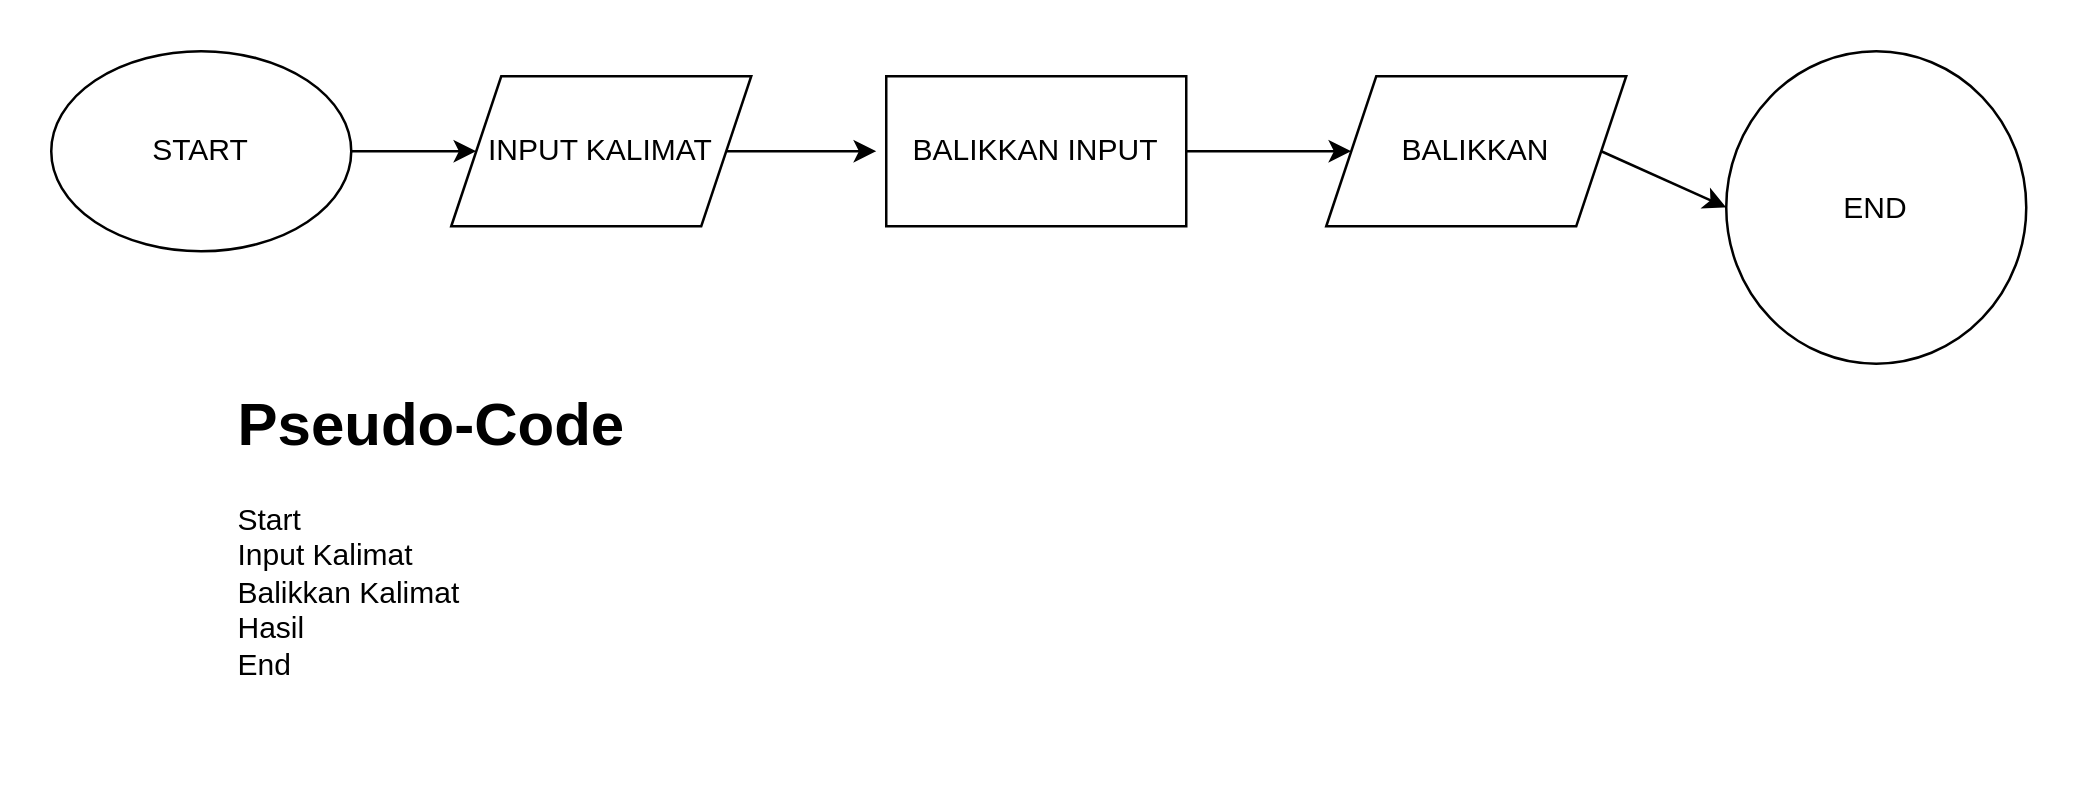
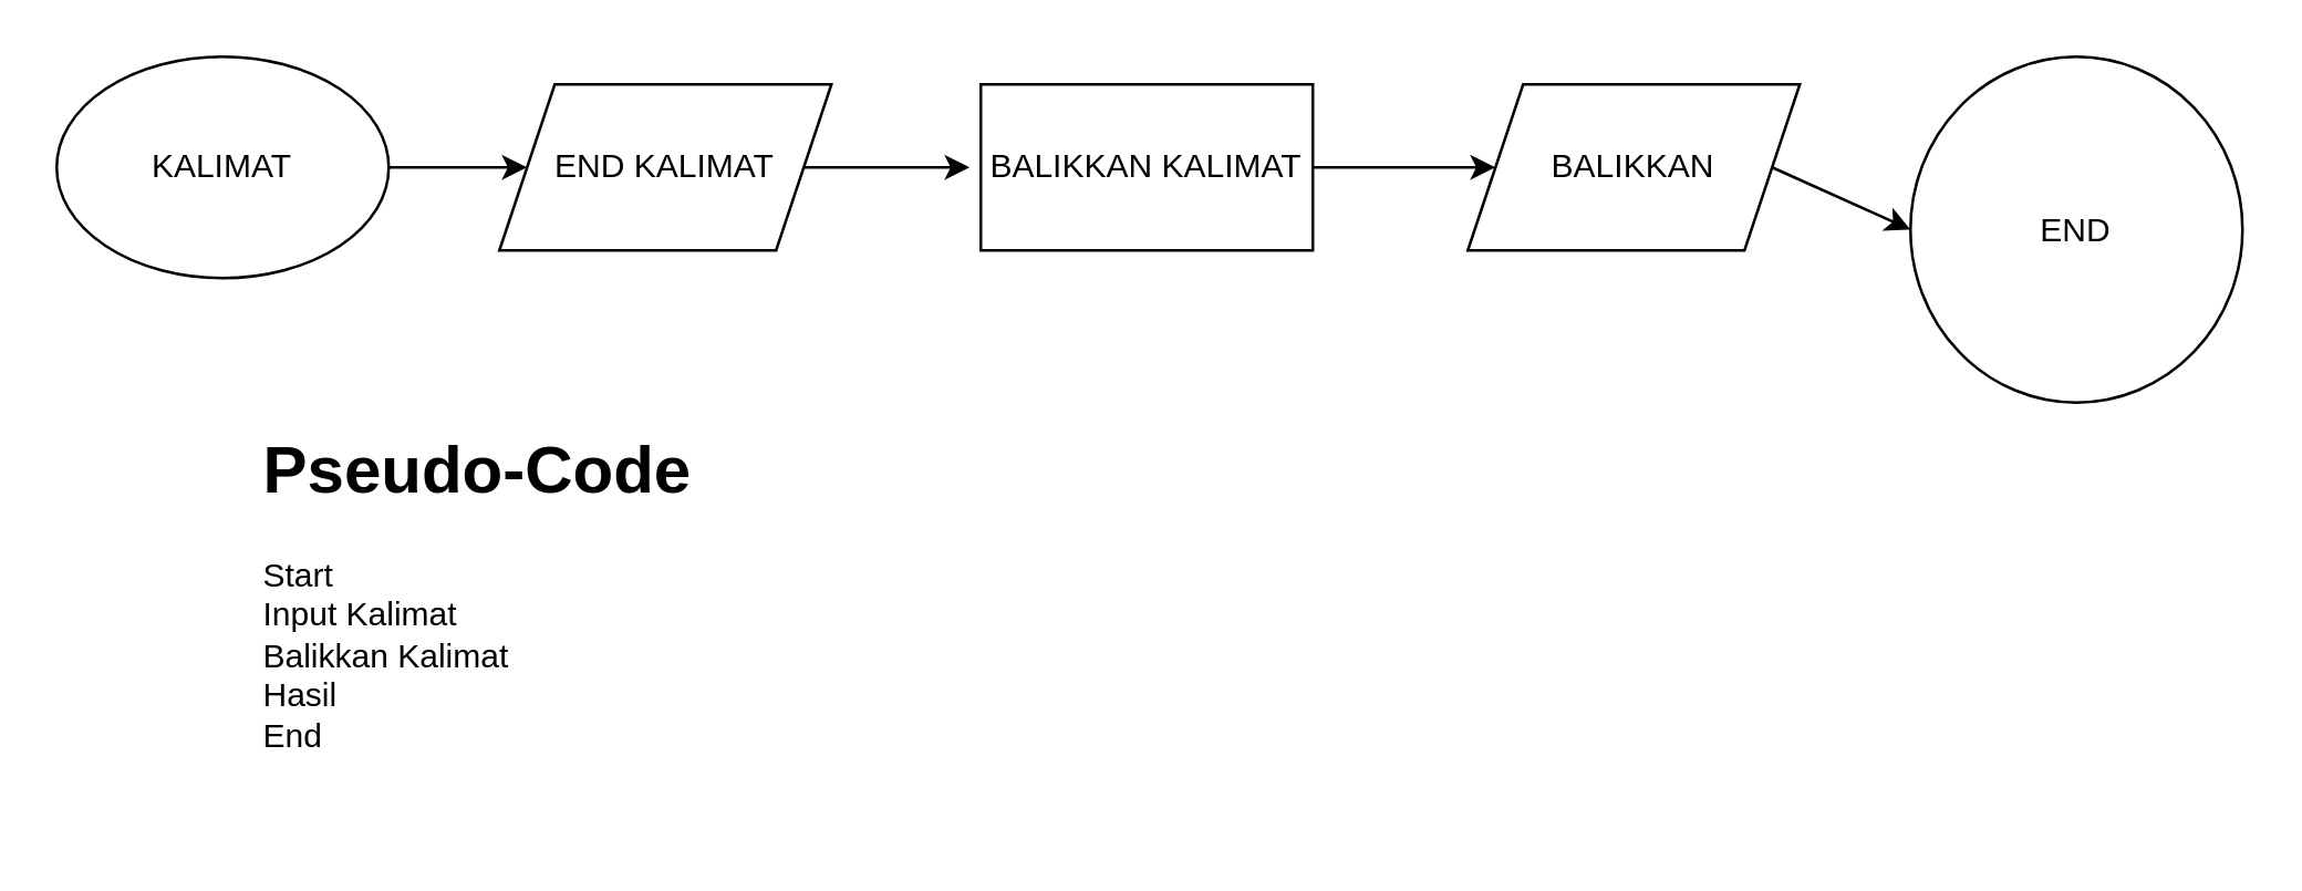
  <mxCell id="0" />
  <mxCell id="1" parent="0" />
  <mxCell id="2" value="END" style="ellipse;whiteSpace=wrap;html=1;" parent="1" vertex="1"><mxGeometry x="690" y="20" width="120" height="125" as="geometry" /></mxCell>
- <mxCell id="3" value="START" style="ellipse;whiteSpace=wrap;html=1;" parent="1" vertex="1"><mxGeometry x="20" y="20" width="120" height="80" as="geometry" /></mxCell>
- <mxCell id="4" value="INPUT KALIMAT" style="shape=parallelogram;perimeter=parallelogramPerimeter;whiteSpace=wrap;html=1;fixedSize=1;" parent="1" vertex="1"><mxGeometry x="180" y="30" width="120" height="60" as="geometry" /></mxCell>
- <mxCell id="5" value="BALIKKAN INPUT" style="rounded=0;whiteSpace=wrap;html=1;" parent="1" vertex="1"><mxGeometry x="354" y="30" width="120" height="60" as="geometry" /></mxCell>
+ <mxCell id="3" value="KALIMAT" style="ellipse;whiteSpace=wrap;html=1;" parent="1" vertex="1"><mxGeometry x="20" y="20" width="120" height="80" as="geometry" /></mxCell>
+ <mxCell id="4" value="END KALIMAT" style="shape=parallelogram;perimeter=parallelogramPerimeter;whiteSpace=wrap;html=1;fixedSize=1;" parent="1" vertex="1"><mxGeometry x="180" y="30" width="120" height="60" as="geometry" /></mxCell>
+ <mxCell id="5" value="BALIKKAN KALIMAT" style="rounded=0;whiteSpace=wrap;html=1;" parent="1" vertex="1"><mxGeometry x="354" y="30" width="120" height="60" as="geometry" /></mxCell>
  <mxCell id="6" value="BALIKKAN" style="shape=parallelogram;perimeter=parallelogramPerimeter;whiteSpace=wrap;html=1;fixedSize=1;" parent="1" vertex="1"><mxGeometry x="530" y="30" width="120" height="60" as="geometry" /></mxCell>
  <mxCell id="7" value="" style="endArrow=classic;html=1;rounded=0;entryX=0;entryY=0.5;entryDx=0;entryDy=0;" parent="1" target="2" edge="1"><mxGeometry width="50" height="50" relative="1" as="geometry"><mxPoint x="640" y="60" as="sourcePoint" /><mxPoint x="690" y="10" as="targetPoint" /></mxGeometry></mxCell>
  <mxCell id="8" value="" style="endArrow=classic;html=1;rounded=0;entryX=0;entryY=0.5;entryDx=0;entryDy=0;" parent="1" target="6" edge="1"><mxGeometry width="50" height="50" relative="1" as="geometry"><mxPoint x="474" y="60" as="sourcePoint" /><mxPoint x="524" y="10" as="targetPoint" /></mxGeometry></mxCell>
  <mxCell id="9" value="" style="endArrow=classic;html=1;rounded=0;" parent="1" edge="1"><mxGeometry width="50" height="50" relative="1" as="geometry"><mxPoint x="290" y="60" as="sourcePoint" /><mxPoint x="350" y="60" as="targetPoint" /></mxGeometry></mxCell>
  <mxCell id="10" value="" style="endArrow=classic;html=1;rounded=0;entryX=0;entryY=0.5;entryDx=0;entryDy=0;" parent="1" target="4" edge="1"><mxGeometry width="50" height="50" relative="1" as="geometry"><mxPoint x="140" y="60" as="sourcePoint" /><mxPoint x="190" y="10" as="targetPoint" /></mxGeometry></mxCell>
  <mxCell id="11" value="&lt;h1&gt;Pseudo-Code&lt;/h1&gt;&lt;div&gt;Start&lt;/div&gt;&lt;div&gt;Input Kalimat&lt;/div&gt;&lt;div&gt;Balikkan Kalimat&lt;/div&gt;&lt;div&gt;Hasil&amp;nbsp;&lt;/div&gt;&lt;div&gt;End&lt;/div&gt;" style="text;html=1;strokeColor=none;fillColor=none;spacing=5;spacingTop=-20;whiteSpace=wrap;overflow=hidden;rounded=0;" parent="1" vertex="1"><mxGeometry x="90" y="150" width="190" height="150" as="geometry" /></mxCell>
